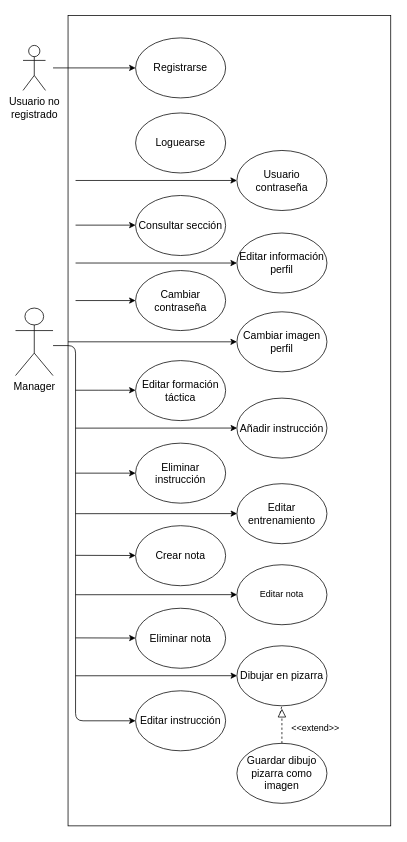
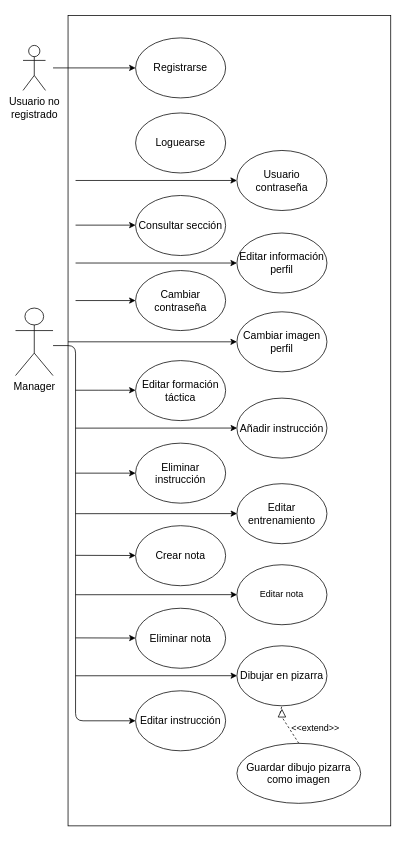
  <mxCell id="0" />
  <mxCell id="1" parent="0" />
  <mxCell id="2" value="" style="rounded=0;whiteSpace=wrap;html=1;" parent="1" vertex="1"><mxGeometry x="90" y="20" width="430" height="1080" as="geometry" /></mxCell>
  <mxCell id="3" value="&lt;font style=&quot;font-size: 14px&quot;&gt;Usuario no &lt;br&gt;registrado&lt;/font&gt;" style="shape=umlActor;verticalLabelPosition=bottom;labelBackgroundColor=#ffffff;verticalAlign=top;html=1;outlineConnect=0;" parent="1" vertex="1"><mxGeometry x="30" y="60" width="30" height="60" as="geometry" /></mxCell>
  <mxCell id="4" value="&lt;font style=&quot;font-size: 14px&quot;&gt;Manager&lt;/font&gt;" style="shape=umlActor;verticalLabelPosition=bottom;labelBackgroundColor=#ffffff;verticalAlign=top;html=1;outlineConnect=0;" parent="1" vertex="1"><mxGeometry x="20" y="410" width="50" height="90" as="geometry" /></mxCell>
  <mxCell id="5" value="&lt;font style=&quot;font-size: 14px&quot;&gt;Registrarse&lt;/font&gt;" style="ellipse;whiteSpace=wrap;html=1;" parent="1" vertex="1"><mxGeometry x="180" y="50" width="120" height="80" as="geometry" /></mxCell>
  <mxCell id="6" value="&lt;font style=&quot;font-size: 14px&quot;&gt;Loguearse&lt;/font&gt;" style="ellipse;whiteSpace=wrap;html=1;" parent="1" vertex="1"><mxGeometry x="180" y="150" width="120" height="80" as="geometry" /></mxCell>
  <mxCell id="7" value="&lt;font style=&quot;font-size: 14px&quot;&gt;Usuario contraseña&lt;/font&gt;" style="ellipse;whiteSpace=wrap;html=1;" parent="1" vertex="1"><mxGeometry x="315" y="200" width="120" height="80" as="geometry" /></mxCell>
  <mxCell id="8" value="&lt;font style=&quot;font-size: 14px&quot;&gt;Consultar sección&lt;/font&gt;" style="ellipse;whiteSpace=wrap;html=1;" parent="1" vertex="1"><mxGeometry x="180" y="260" width="120" height="80" as="geometry" /></mxCell>
  <mxCell id="9" value="&lt;font style=&quot;font-size: 14px&quot;&gt;Cambiar contraseña&lt;/font&gt;" style="ellipse;whiteSpace=wrap;html=1;" parent="1" vertex="1"><mxGeometry x="180" y="360" width="120" height="80" as="geometry" /></mxCell>
  <mxCell id="10" value="&lt;font style=&quot;font-size: 14px&quot;&gt;Editar información perfil&lt;/font&gt;" style="ellipse;whiteSpace=wrap;html=1;" parent="1" vertex="1"><mxGeometry x="315" y="310" width="120" height="80" as="geometry" /></mxCell>
  <mxCell id="11" value="&lt;font style=&quot;font-size: 14px&quot;&gt;Cambiar imagen perfil&lt;/font&gt;" style="ellipse;whiteSpace=wrap;html=1;" parent="1" vertex="1"><mxGeometry x="315" y="415" width="120" height="80" as="geometry" /></mxCell>
  <mxCell id="12" value="&lt;font style=&quot;font-size: 14px&quot;&gt;Editar formación táctica&lt;/font&gt;" style="ellipse;whiteSpace=wrap;html=1;" parent="1" vertex="1"><mxGeometry x="180" y="480" width="120" height="80" as="geometry" /></mxCell>
  <mxCell id="13" value="&lt;font style=&quot;font-size: 14px&quot;&gt;Añadir instrucción&lt;/font&gt;" style="ellipse;whiteSpace=wrap;html=1;" parent="1" vertex="1"><mxGeometry x="315" y="530" width="120" height="80" as="geometry" /></mxCell>
  <mxCell id="14" value="&lt;font style=&quot;font-size: 14px&quot;&gt;Editar entrenamiento&lt;/font&gt;" style="ellipse;whiteSpace=wrap;html=1;" parent="1" vertex="1"><mxGeometry x="315" y="644" width="120" height="80" as="geometry" /></mxCell>
  <mxCell id="15" value="Editar nota" style="ellipse;whiteSpace=wrap;html=1;" parent="1" vertex="1"><mxGeometry x="315" y="752" width="120" height="80" as="geometry" /></mxCell>
  <mxCell id="16" value="&lt;font style=&quot;font-size: 14px&quot;&gt;Eliminar instrucción&lt;/font&gt;" style="ellipse;whiteSpace=wrap;html=1;" parent="1" vertex="1"><mxGeometry x="180" y="590" width="120" height="80" as="geometry" /></mxCell>
  <mxCell id="17" value="&lt;font style=&quot;font-size: 14px&quot;&gt;Crear nota&lt;/font&gt;" style="ellipse;whiteSpace=wrap;html=1;" parent="1" vertex="1"><mxGeometry x="180" y="700" width="120" height="80" as="geometry" /></mxCell>
  <mxCell id="18" value="&lt;font style=&quot;font-size: 14px&quot;&gt;Eliminar nota&lt;/font&gt;" style="ellipse;whiteSpace=wrap;html=1;" parent="1" vertex="1"><mxGeometry x="180" y="810" width="120" height="80" as="geometry" /></mxCell>
  <mxCell id="19" value="&lt;font style=&quot;font-size: 14px&quot;&gt;Dibujar en pizarra&lt;/font&gt;" style="ellipse;whiteSpace=wrap;html=1;" parent="1" vertex="1"><mxGeometry x="315" y="860" width="120" height="80" as="geometry" /></mxCell>
  <mxCell id="20" value="&lt;font style=&quot;font-size: 14px&quot;&gt;Editar instrucción&lt;/font&gt;" style="ellipse;whiteSpace=wrap;html=1;" parent="1" vertex="1"><mxGeometry x="180" y="920" width="120" height="80" as="geometry" /></mxCell>
  <mxCell id="21" value="" style="endArrow=classic;html=1;entryX=0;entryY=0.5;entryDx=0;entryDy=0;" parent="1" target="5" edge="1"><mxGeometry width="50" height="50" relative="1" as="geometry"><mxPoint x="70" y="90" as="sourcePoint" /><mxPoint x="80" y="1020" as="targetPoint" /><Array as="points" /></mxGeometry></mxCell>
  <mxCell id="22" value="" style="endArrow=classic;html=1;entryX=0;entryY=0.5;entryDx=0;entryDy=0;" parent="1" target="7" edge="1"><mxGeometry width="50" height="50" relative="1" as="geometry"><mxPoint x="100" y="240" as="sourcePoint" /><mxPoint x="150" y="205.017" as="targetPoint" /></mxGeometry></mxCell>
  <mxCell id="23" value="" style="endArrow=classic;html=1;entryX=0;entryY=0.5;entryDx=0;entryDy=0;" parent="1" target="10" edge="1"><mxGeometry width="50" height="50" relative="1" as="geometry"><mxPoint x="100" y="350" as="sourcePoint" /><mxPoint x="315.241" y="354.897" as="targetPoint" /></mxGeometry></mxCell>
  <mxCell id="24" value="" style="endArrow=classic;html=1;entryX=0;entryY=0.5;entryDx=0;entryDy=0;" parent="1" target="11" edge="1"><mxGeometry width="50" height="50" relative="1" as="geometry"><mxPoint x="90" y="455" as="sourcePoint" /><mxPoint x="310" y="455" as="targetPoint" /></mxGeometry></mxCell>
  <mxCell id="25" value="" style="endArrow=classic;html=1;entryX=0;entryY=0.5;entryDx=0;entryDy=0;" parent="1" target="9" edge="1"><mxGeometry width="50" height="50" relative="1" as="geometry"><mxPoint x="100" y="400" as="sourcePoint" /><mxPoint x="315.241" y="399.897" as="targetPoint" /></mxGeometry></mxCell>
  <mxCell id="26" value="" style="endArrow=classic;html=1;entryX=0;entryY=0.5;entryDx=0;entryDy=0;" parent="1" target="20" edge="1"><mxGeometry width="50" height="50" relative="1" as="geometry"><mxPoint x="70" y="460" as="sourcePoint" /><mxPoint x="170" y="475" as="targetPoint" /><Array as="points"><mxPoint x="100" y="460" /><mxPoint x="100" y="960" /></Array></mxGeometry></mxCell>
  <mxCell id="27" value="" style="endArrow=classic;html=1;entryX=0;entryY=0.5;entryDx=0;entryDy=0;" parent="1" edge="1"><mxGeometry width="50" height="50" relative="1" as="geometry"><mxPoint x="100" y="570" as="sourcePoint" /><mxPoint x="315.241" y="569.897" as="targetPoint" /></mxGeometry></mxCell>
  <mxCell id="28" value="" style="endArrow=classic;html=1;entryX=0;entryY=0.5;entryDx=0;entryDy=0;" parent="1" edge="1"><mxGeometry width="50" height="50" relative="1" as="geometry"><mxPoint x="100" y="684" as="sourcePoint" /><mxPoint x="315.241" y="683.897" as="targetPoint" /></mxGeometry></mxCell>
  <mxCell id="29" value="" style="endArrow=classic;html=1;entryX=0;entryY=0.5;entryDx=0;entryDy=0;" parent="1" edge="1"><mxGeometry width="50" height="50" relative="1" as="geometry"><mxPoint x="100" y="792" as="sourcePoint" /><mxPoint x="315.241" y="791.897" as="targetPoint" /></mxGeometry></mxCell>
  <mxCell id="30" value="" style="endArrow=classic;html=1;entryX=0;entryY=0.5;entryDx=0;entryDy=0;" parent="1" edge="1"><mxGeometry width="50" height="50" relative="1" as="geometry"><mxPoint x="100" y="900" as="sourcePoint" /><mxPoint x="315.241" y="899.897" as="targetPoint" /></mxGeometry></mxCell>
  <mxCell id="31" value="" style="endArrow=classic;html=1;entryX=0;entryY=0.5;entryDx=0;entryDy=0;" parent="1" target="16" edge="1"><mxGeometry width="50" height="50" relative="1" as="geometry"><mxPoint x="100" y="630" as="sourcePoint" /><mxPoint x="150" y="603.103" as="targetPoint" /></mxGeometry></mxCell>
  <mxCell id="32" value="" style="endArrow=classic;html=1;entryX=0;entryY=0.5;entryDx=0;entryDy=0;" parent="1" edge="1"><mxGeometry width="50" height="50" relative="1" as="geometry"><mxPoint x="100" y="739.5" as="sourcePoint" /><mxPoint x="180.069" y="739.741" as="targetPoint" /></mxGeometry></mxCell>
  <mxCell id="33" value="" style="endArrow=classic;html=1;entryX=0;entryY=0.5;entryDx=0;entryDy=0;" parent="1" edge="1"><mxGeometry width="50" height="50" relative="1" as="geometry"><mxPoint x="100" y="849.5" as="sourcePoint" /><mxPoint x="180.069" y="849.741" as="targetPoint" /></mxGeometry></mxCell>
  <mxCell id="34" value="" style="endArrow=classic;html=1;entryX=0;entryY=0.5;entryDx=0;entryDy=0;" parent="1" edge="1"><mxGeometry width="50" height="50" relative="1" as="geometry"><mxPoint x="100" y="299.5" as="sourcePoint" /><mxPoint x="180" y="299.5" as="targetPoint" /></mxGeometry></mxCell>
  <mxCell id="35" value="" style="endArrow=classic;html=1;entryX=0;entryY=0.5;entryDx=0;entryDy=0;" parent="1" edge="1"><mxGeometry width="50" height="50" relative="1" as="geometry"><mxPoint x="100" y="519.5" as="sourcePoint" /><mxPoint x="180" y="519.5" as="targetPoint" /><Array as="points"><mxPoint x="140" y="519.5" /></Array></mxGeometry></mxCell>
- <mxCell id="36" value="&lt;font style=&quot;font-size: 14px&quot;&gt;Guardar dibujo pizarra como imagen&lt;/font&gt;" style="ellipse;whiteSpace=wrap;html=1;" vertex="1" parent="1"><mxGeometry x="315" y="990" width="120" height="80" as="geometry" /></mxCell>
+ <mxCell id="36" value="&lt;font style=&quot;font-size: 14px&quot;&gt;Guardar dibujo pizarra como imagen&lt;/font&gt;" style="ellipse;whiteSpace=wrap;html=1;" vertex="1" parent="1"><mxGeometry x="315" y="990" width="165" height="80" as="geometry" /></mxCell>
  <mxCell id="37" value="" style="endArrow=none;dashed=1;html=1;entryX=0.5;entryY=1;entryDx=0;entryDy=0;exitX=0.5;exitY=0;exitDx=0;exitDy=0;" edge="1" parent="1" source="38" target="19"><mxGeometry width="50" height="50" relative="1" as="geometry"><mxPoint x="10" y="1170" as="sourcePoint" /><mxPoint x="60" y="1120" as="targetPoint" /></mxGeometry></mxCell>
  <mxCell id="38" value="" style="triangle;whiteSpace=wrap;html=1;direction=north;" vertex="1" parent="1"><mxGeometry x="370" y="945" width="10" height="10" as="geometry" /></mxCell>
  <mxCell id="39" value="" style="endArrow=none;dashed=1;html=1;entryX=0;entryY=0.5;entryDx=0;entryDy=0;exitX=0.5;exitY=0;exitDx=0;exitDy=0;" edge="1" parent="1" source="36" target="38"><mxGeometry width="50" height="50" relative="1" as="geometry"><mxPoint x="370" y="990" as="sourcePoint" /><mxPoint x="375" y="940" as="targetPoint" /></mxGeometry></mxCell>
  <mxCell id="40" value="&amp;lt;&amp;lt;extend&amp;gt;&amp;gt;" style="text;html=1;strokeColor=none;fillColor=none;align=center;verticalAlign=middle;whiteSpace=wrap;rounded=0;" vertex="1" parent="1"><mxGeometry x="380" y="960" width="80" height="20" as="geometry" /></mxCell>
